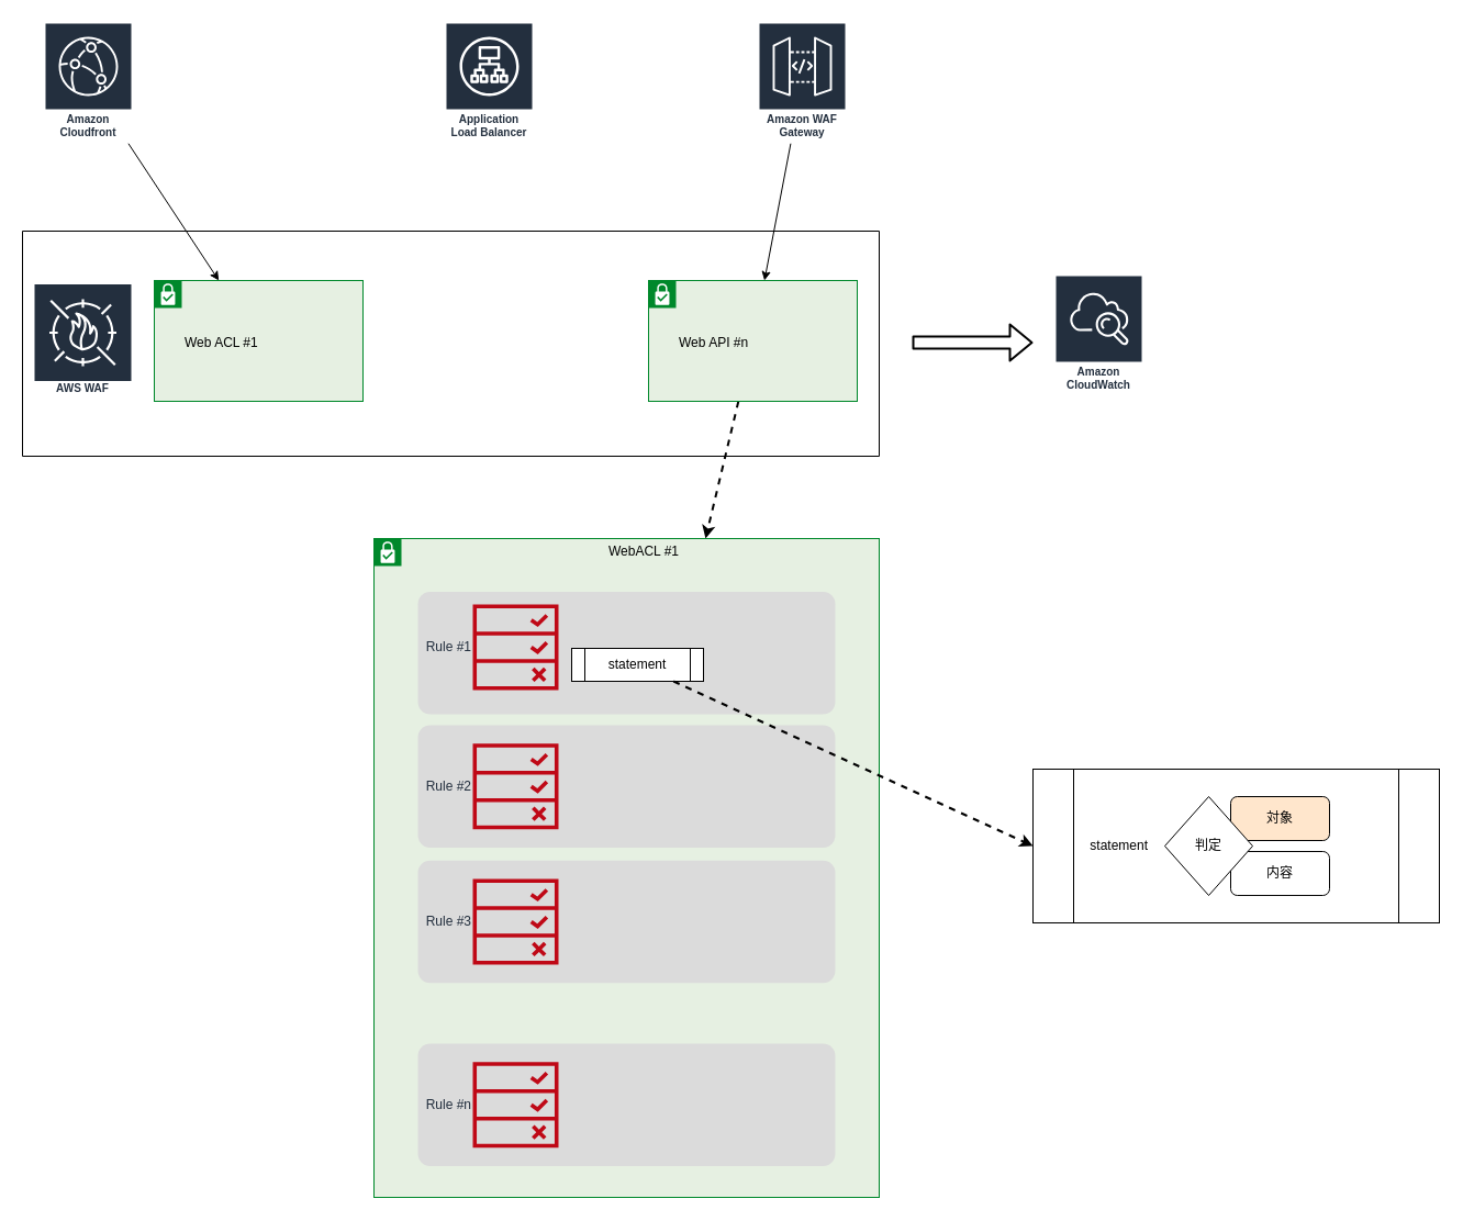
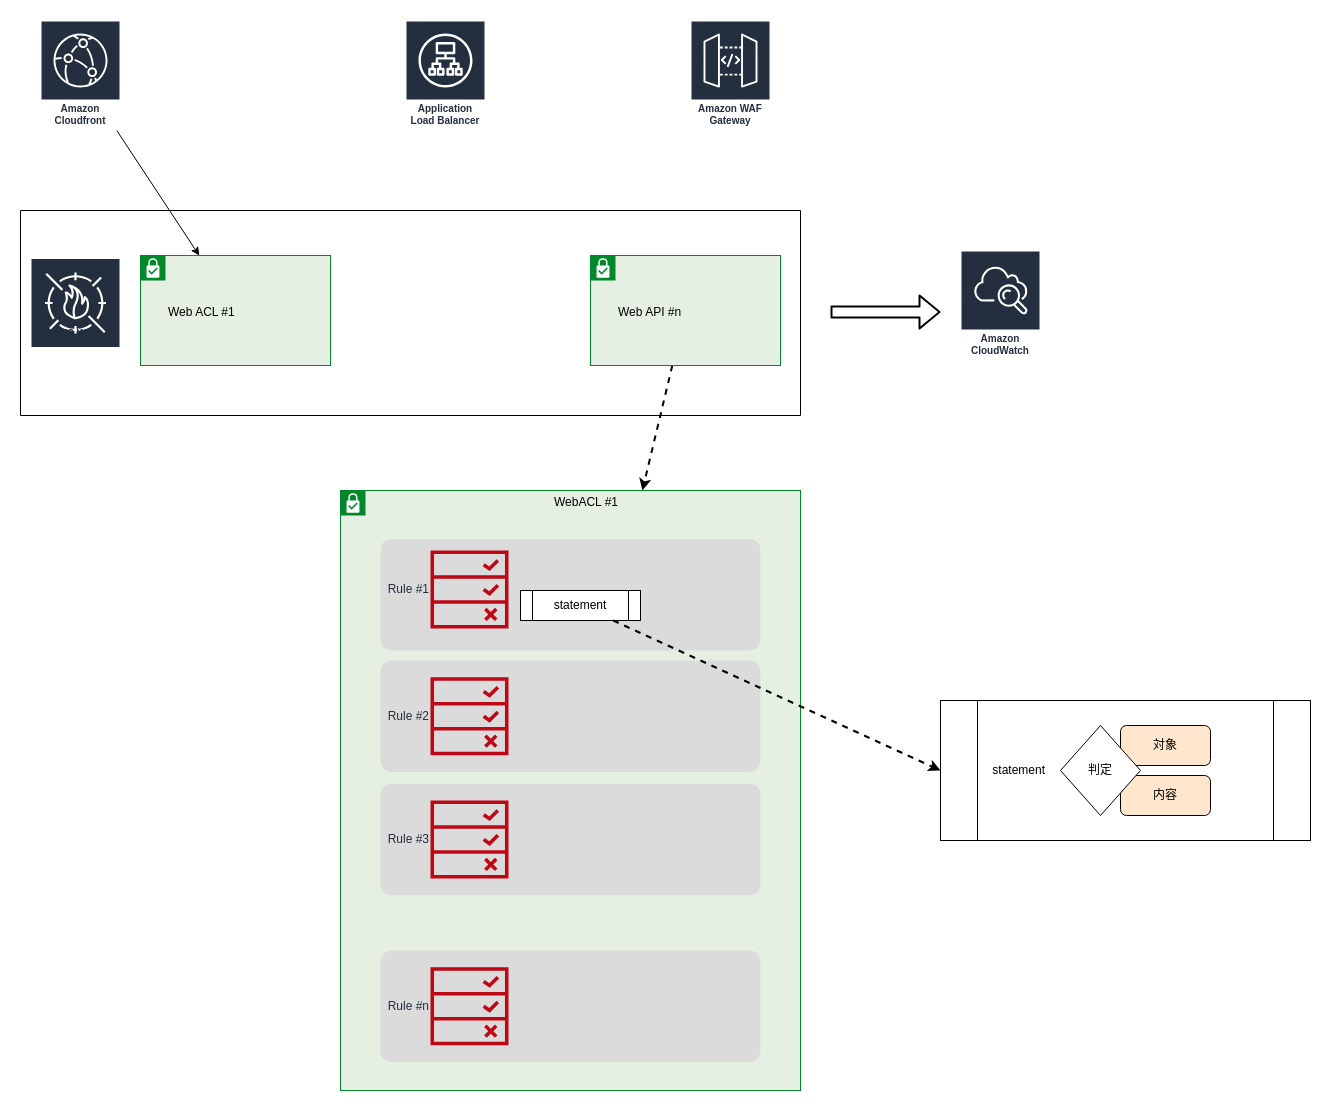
  <mxCell id="0" />
  <mxCell id="1" parent="0" />
  <mxCell id="2" value="Web ACL #1" style="shape=mxgraph.ibm.box;prType=subnet;fontStyle=0;verticalAlign=middle;align=left;spacingLeft=32;spacingTop=4;fillColor=#E6F0E2;rounded=0;whiteSpace=wrap;html=1;strokeColor=#00882B;strokeWidth=1;dashed=0;container=1;spacing=-4;collapsible=0;expand=0;recursiveResize=0;fontColor=#000000;" parent="1" vertex="1"><mxGeometry x="140" y="255" width="190" height="110" as="geometry" /></mxCell>
  <mxCell id="3" style="edgeStyle=none;html=1;dashed=1;strokeWidth=2;" parent="1" source="4" target="12" edge="1"><mxGeometry relative="1" as="geometry" /></mxCell>
  <mxCell id="4" value="Web API #n" style="shape=mxgraph.ibm.box;prType=subnet;fontStyle=0;verticalAlign=middle;align=left;spacingLeft=32;spacingTop=4;fillColor=#E6F0E2;rounded=0;whiteSpace=wrap;html=1;strokeColor=#00882B;strokeWidth=1;dashed=0;container=1;spacing=-4;collapsible=0;expand=0;recursiveResize=0;fontColor=#000000;" parent="1" vertex="1"><mxGeometry x="590" y="255" width="190" height="110" as="geometry" /></mxCell>
  <mxCell id="5" value="" style="swimlane;startSize=0;fontColor=#000000;" parent="1" vertex="1"><mxGeometry x="20" y="210" width="780" height="205" as="geometry" /></mxCell>
- <mxCell id="6" value="AWS WAF" style="sketch=0;outlineConnect=0;fontColor=#232F3E;gradientColor=none;strokeColor=#ffffff;fillColor=#232F3E;dashed=0;verticalLabelPosition=middle;verticalAlign=bottom;align=center;html=1;whiteSpace=wrap;fontSize=10;fontStyle=1;spacing=3;shape=mxgraph.aws4.productIcon;prIcon=mxgraph.aws4.waf;" parent="5" vertex="1"><mxGeometry x="10" y="47.5" width="90" height="105" as="geometry" /></mxCell>
+ <mxCell id="6" value="AWS WAF" style="sketch=0;outlineConnect=0;fontColor=#232F3E;gradientColor=none;strokeColor=#ffffff;fillColor=#232F3E;dashed=0;verticalLabelPosition=middle;verticalAlign=bottom;align=center;html=1;whiteSpace=wrap;fontSize=10;fontStyle=1;spacing=3;shape=mxgraph.aws4.productIcon;prIcon=mxgraph.aws4.waf;" parent="5" vertex="1"><mxGeometry x="10" y="47.5" width="90" height="85" as="geometry" /></mxCell>
  <mxCell id="7" value="Application Load Balancer" style="sketch=0;outlineConnect=0;fontColor=#232F3E;gradientColor=none;strokeColor=#ffffff;fillColor=#232F3E;dashed=0;verticalLabelPosition=middle;verticalAlign=bottom;align=center;html=1;whiteSpace=wrap;fontSize=10;fontStyle=1;spacing=3;shape=mxgraph.aws4.productIcon;prIcon=mxgraph.aws4.application_load_balancer;" parent="1" vertex="1"><mxGeometry x="405" y="20" width="80" height="110" as="geometry" /></mxCell>
  <mxCell id="8" style="edgeStyle=none;html=1;fontColor=#000000;" parent="1" source="9" target="2" edge="1"><mxGeometry relative="1" as="geometry" /></mxCell>
  <mxCell id="9" value="Amazon Cloudfront" style="sketch=0;outlineConnect=0;fontColor=#232F3E;gradientColor=none;strokeColor=#ffffff;fillColor=#232F3E;dashed=0;verticalLabelPosition=middle;verticalAlign=bottom;align=center;html=1;whiteSpace=wrap;fontSize=10;fontStyle=1;spacing=3;shape=mxgraph.aws4.productIcon;prIcon=mxgraph.aws4.cloudfront;" parent="1" vertex="1"><mxGeometry x="40" y="20" width="80" height="110" as="geometry" /></mxCell>
- <mxCell id="10" style="edgeStyle=none;html=1;fontColor=#000000;" parent="1" source="11" target="4" edge="1"><mxGeometry relative="1" as="geometry" /></mxCell>
  <mxCell id="11" value="Amazon WAF Gateway" style="sketch=0;outlineConnect=0;fontColor=#232F3E;gradientColor=none;strokeColor=#ffffff;fillColor=#232F3E;dashed=0;verticalLabelPosition=middle;verticalAlign=bottom;align=center;html=1;whiteSpace=wrap;fontSize=10;fontStyle=1;spacing=3;shape=mxgraph.aws4.productIcon;prIcon=mxgraph.aws4.api_gateway;" parent="1" vertex="1"><mxGeometry x="690" y="20" width="80" height="110" as="geometry" /></mxCell>
  <mxCell id="12" value="WebACL #1" style="shape=mxgraph.ibm.box;prType=subnet;fontStyle=0;verticalAlign=top;align=center;spacingLeft=32;spacingTop=4;fillColor=#E6F0E2;rounded=0;whiteSpace=wrap;html=1;strokeColor=#00882B;strokeWidth=1;dashed=0;container=1;spacing=-4;collapsible=0;expand=0;recursiveResize=0;fontColor=#000000;labelPosition=center;verticalLabelPosition=middle;" parent="1" vertex="1"><mxGeometry x="340" y="490" width="460" height="600" as="geometry" /></mxCell>
  <mxCell id="13" value="" style="rounded=1;arcSize=10;strokeColor=none;fillColor=#DBDBDB;gradientColor=none;" parent="12" vertex="1"><mxGeometry x="40" y="460" width="380" height="111.5" as="geometry" /></mxCell>
  <mxCell id="14" value="" style="rounded=1;arcSize=10;strokeColor=none;fillColor=#DBDBDB;gradientColor=none;" parent="12" vertex="1"><mxGeometry x="40" y="293.25" width="380" height="111.5" as="geometry" /></mxCell>
  <mxCell id="15" value="" style="rounded=1;arcSize=10;strokeColor=none;fillColor=#DBDBDB;gradientColor=none;" parent="12" vertex="1"><mxGeometry x="40" y="170" width="380" height="111.5" as="geometry" /></mxCell>
  <mxCell id="16" value="" style="rounded=1;arcSize=10;strokeColor=none;fillColor=#DBDBDB;gradientColor=none;" parent="12" vertex="1"><mxGeometry x="40" y="48.5" width="380" height="111.5" as="geometry" /></mxCell>
  <mxCell id="17" value="Rule #1" style="sketch=0;outlineConnect=0;fontColor=#232F3E;gradientColor=none;fillColor=#BF0816;strokeColor=none;dashed=0;verticalLabelPosition=middle;verticalAlign=middle;align=right;html=1;fontSize=12;fontStyle=0;aspect=fixed;pointerEvents=1;shape=mxgraph.aws4.waf_rule;labelPosition=left;" parent="12" vertex="1"><mxGeometry x="90" y="60" width="78" height="78" as="geometry" /></mxCell>
  <mxCell id="18" value="Rule #2" style="sketch=0;outlineConnect=0;fontColor=#232F3E;gradientColor=none;fillColor=#BF0816;strokeColor=none;dashed=0;verticalLabelPosition=middle;verticalAlign=middle;align=right;html=1;fontSize=12;fontStyle=0;aspect=fixed;pointerEvents=1;shape=mxgraph.aws4.waf_rule;labelPosition=left;" parent="12" vertex="1"><mxGeometry x="90" y="186.75" width="78" height="78" as="geometry" /></mxCell>
  <mxCell id="19" value="Rule #3" style="sketch=0;outlineConnect=0;fontColor=#232F3E;gradientColor=none;fillColor=#BF0816;strokeColor=none;dashed=0;verticalLabelPosition=middle;verticalAlign=middle;align=right;html=1;fontSize=12;fontStyle=0;aspect=fixed;pointerEvents=1;shape=mxgraph.aws4.waf_rule;labelPosition=left;" parent="12" vertex="1"><mxGeometry x="90" y="310" width="78" height="78" as="geometry" /></mxCell>
  <mxCell id="20" value="Rule #n" style="sketch=0;outlineConnect=0;fontColor=#232F3E;gradientColor=none;fillColor=#BF0816;strokeColor=none;dashed=0;verticalLabelPosition=middle;verticalAlign=middle;align=right;html=1;fontSize=12;fontStyle=0;aspect=fixed;pointerEvents=1;shape=mxgraph.aws4.waf_rule;labelPosition=left;" parent="12" vertex="1"><mxGeometry x="90" y="476.75" width="78" height="78" as="geometry" /></mxCell>
  <mxCell id="21" value="statement" style="shape=process;whiteSpace=wrap;html=1;backgroundOutline=1;" parent="12" vertex="1"><mxGeometry x="180" y="100" width="120" height="30" as="geometry" /></mxCell>
  <mxCell id="22" value="" style="group" parent="1" vertex="1" connectable="0"><mxGeometry x="940" y="700" width="370" height="140" as="geometry" /></mxCell>
  <mxCell id="23" value="&amp;nbsp; &amp;nbsp; statement" style="shape=process;whiteSpace=wrap;html=1;backgroundOutline=1;align=left;" parent="22" vertex="1"><mxGeometry width="370" height="140" as="geometry" /></mxCell>
  <mxCell id="24" value="" style="group" parent="22" vertex="1" connectable="0"><mxGeometry x="120" y="25" width="150" height="90" as="geometry" /></mxCell>
  <mxCell id="25" value="対象" style="rounded=1;whiteSpace=wrap;html=1;fillColor=#ffe6cc;" parent="24" vertex="1"><mxGeometry x="60" width="90" height="40" as="geometry" /></mxCell>
- <mxCell id="26" value="内容" style="rounded=1;whiteSpace=wrap;html=1;" parent="24" vertex="1"><mxGeometry x="60" y="50" width="90" height="40" as="geometry" /></mxCell>
+ <mxCell id="26" value="内容" style="rounded=1;whiteSpace=wrap;html=1;fillColor=#ffe6cc;" parent="24" vertex="1"><mxGeometry x="60" y="50" width="90" height="40" as="geometry" /></mxCell>
  <mxCell id="27" value="判定" style="rhombus;whiteSpace=wrap;html=1;" parent="24" vertex="1"><mxGeometry width="80" height="90" as="geometry" /></mxCell>
  <mxCell id="28" style="edgeStyle=none;html=1;entryX=0;entryY=0.5;entryDx=0;entryDy=0;dashed=1;strokeWidth=2;" parent="1" source="21" target="23" edge="1"><mxGeometry relative="1" as="geometry" /></mxCell>
  <mxCell id="29" value="Amazon CloudWatch" style="sketch=0;outlineConnect=0;fontColor=#232F3E;gradientColor=none;strokeColor=#ffffff;fillColor=#232F3E;dashed=0;verticalLabelPosition=middle;verticalAlign=bottom;align=center;html=1;whiteSpace=wrap;fontSize=10;fontStyle=1;spacing=3;shape=mxgraph.aws4.productIcon;prIcon=mxgraph.aws4.cloudwatch;" parent="1" vertex="1"><mxGeometry x="960" y="250" width="80" height="110" as="geometry" /></mxCell>
  <mxCell id="30" value="" style="shape=flexArrow;endArrow=classic;html=1;strokeWidth=2;" parent="1" edge="1"><mxGeometry width="50" height="50" relative="1" as="geometry"><mxPoint x="830" y="311.5" as="sourcePoint" /><mxPoint x="940" y="311.5" as="targetPoint" /></mxGeometry></mxCell>
